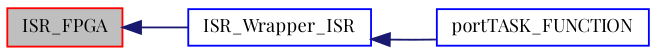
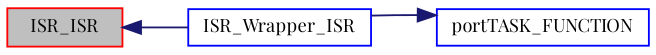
  digraph {
    fontname="Playfair Display"
    rankdir=LR
    node [color=blue fontname="Playfair Display" fontsize=10 shape=record]
    edge [color=midnightblue dir=back fontname="Playfair Display" fontsize=10 labelfontname=FreeSans labelfontsize=10 style=solid]
-   n1 [color=red fillcolor=grey75 fontcolor=black height=0.2 label=ISR_FPGA style=filled width=0.4]
+   n1 [color=red fillcolor=grey75 fontcolor=black height=0.2 label=ISR_ISR style=filled width=0.4]
    n2 [height=0.2 label=ISR_Wrapper_ISR width=0.4]
    n3 [height=0.2 label=portTASK_FUNCTION width=0.4]
    n1 -> n2
-   n2 -> n3
+   n3 -> n2
  }
